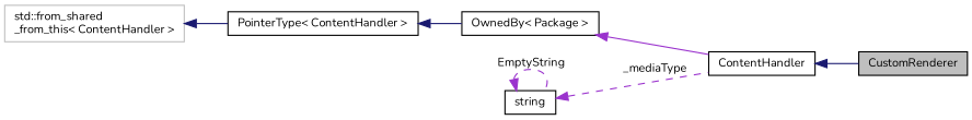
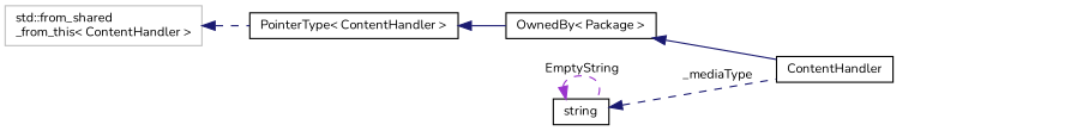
  digraph {
    fontname=Nunito
    rankdir=LR
    node [color=black fillcolor=white fontname=Nunito fontsize=10 shape=record style=filled]
    edge [color=midnightblue dir=back fontname=Nunito fontsize=10 labelfontname=Helvetica labelfontsize=10 style=solid]
-   n1 [fillcolor=grey75 fontcolor=black height=0.2 label=CustomRenderer width=0.4]
    n2 [height=0.2 label=ContentHandler width=0.4]
    n3 [height=0.2 label="PointerType\< ContentHandler \>" width=0.4]
    n4 [height=0.2 label="OwnedBy\< Package \>" width=0.4]
    n5 [color=grey75 height=0.2 label="std::from_shared\l_from_this\< ContentHandler \>" width=0.4]
    n6 [height=0.2 label=string width=0.4]
-   n2 -> n1
    n3 -> n4
-   n4 -> n2 [color=darkorchid3]
-   n5 -> n3
-   n6 -> n2 [color=darkorchid3 label=" _mediaType" style=dashed]
+   n4 -> n2
+   n5 -> n3 [style=dashed]
+   n6 -> n2 [label=" _mediaType" style=dashed]
    n6 -> n6 [color=darkorchid3 label=" EmptyString" style=dashed]
  }
